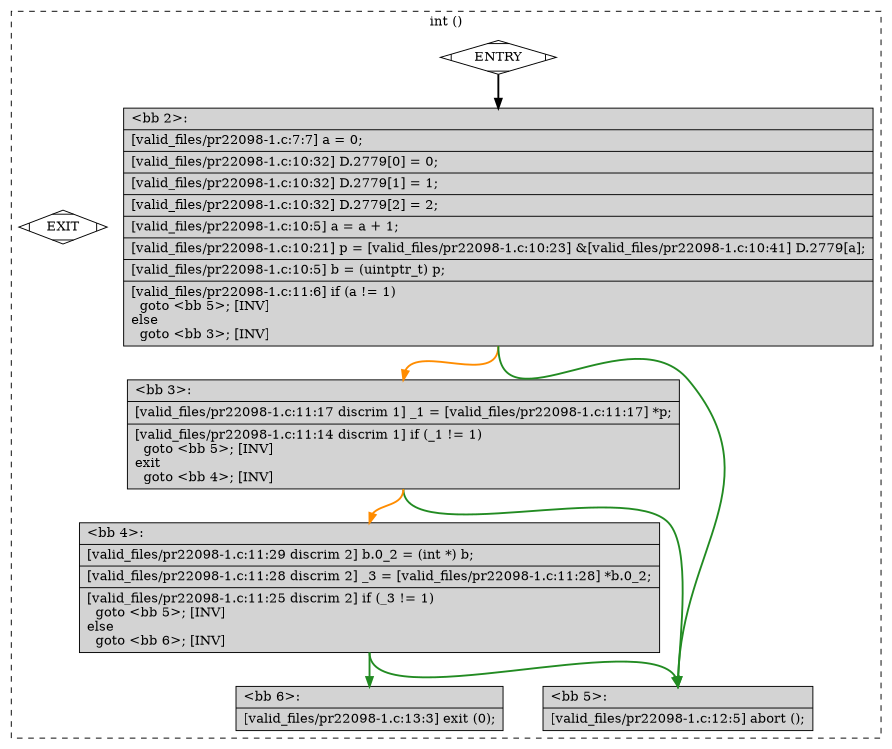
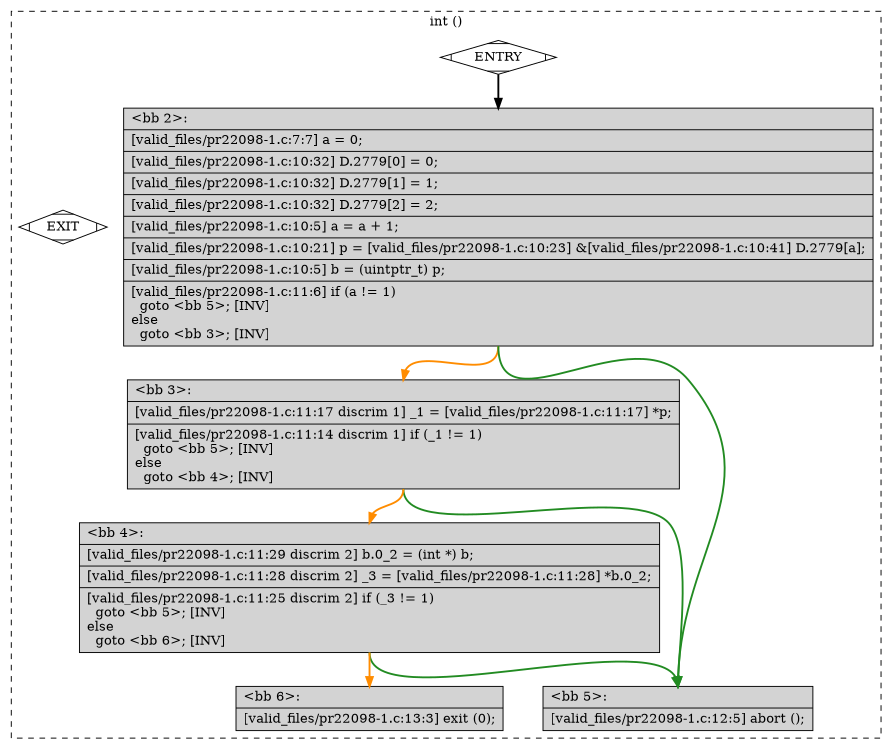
  digraph {
    node [fillcolor=lightgrey shape=record style=filled]
    edge [constraint=true headport=n style="solid,bold" tailport=s color=darkorange weight=10]
    n1 [fillcolor=white label=ENTRY shape=Mdiamond]
    n2 [fillcolor=white label=EXIT shape=Mdiamond]
    n3 [label="{\<bb\ 2\>:\l|[valid_files/pr22098-1.c:7:7]\ a\ =\ 0;\l|[valid_files/pr22098-1.c:10:32]\ D.2779[0]\ =\ 0;\l|[valid_files/pr22098-1.c:10:32]\ D.2779[1]\ =\ 1;\l|[valid_files/pr22098-1.c:10:32]\ D.2779[2]\ =\ 2;\l|[valid_files/pr22098-1.c:10:5]\ a\ =\ a\ +\ 1;\l|[valid_files/pr22098-1.c:10:21]\ p\ =\ [valid_files/pr22098-1.c:10:23]\ &[valid_files/pr22098-1.c:10:41]\ D.2779[a];\l|[valid_files/pr22098-1.c:10:5]\ b\ =\ (uintptr_t)\ p;\l|[valid_files/pr22098-1.c:11:6]\ if\ (a\ !=\ 1)\l\ \ goto\ \<bb\ 5\>;\ [INV]\lelse\l\ \ goto\ \<bb\ 3\>;\ [INV]\l}"]
-   n4 [label="{\<bb\ 3\>:\l|[valid_files/pr22098-1.c:11:17\ discrim\ 1]\ _1\ =\ [valid_files/pr22098-1.c:11:17]\ *p;\l|[valid_files/pr22098-1.c:11:14\ discrim\ 1]\ if\ (_1\ !=\ 1)\l\ \ goto\ \<bb\ 5\>;\ [INV]\lexit\l\ \ goto\ \<bb\ 4\>;\ [INV]\l}"]
+   n4 [label="{\<bb\ 3\>:\l|[valid_files/pr22098-1.c:11:17\ discrim\ 1]\ _1\ =\ [valid_files/pr22098-1.c:11:17]\ *p;\l|[valid_files/pr22098-1.c:11:14\ discrim\ 1]\ if\ (_1\ !=\ 1)\l\ \ goto\ \<bb\ 5\>;\ [INV]\lelse\l\ \ goto\ \<bb\ 4\>;\ [INV]\l}"]
    n5 [label="{\<bb\ 5\>:\l|[valid_files/pr22098-1.c:12:5]\ abort\ ();\l}"]
    n6 [label="{\<bb\ 4\>:\l|[valid_files/pr22098-1.c:11:29\ discrim\ 2]\ b.0_2\ =\ (int\ *)\ b;\l|[valid_files/pr22098-1.c:11:28\ discrim\ 2]\ _3\ =\ [valid_files/pr22098-1.c:11:28]\ *b.0_2;\l|[valid_files/pr22098-1.c:11:25\ discrim\ 2]\ if\ (_3\ !=\ 1)\l\ \ goto\ \<bb\ 5\>;\ [INV]\lelse\l\ \ goto\ \<bb\ 6\>;\ [INV]\l}"]
    n7 [label="{\<bb\ 6\>:\l|[valid_files/pr22098-1.c:13:3]\ exit\ (0);\l}"]
    subgraph cluster_1 {
      color=black
      label="int ()"
      style=dashed
      n1
      n2
      n3
      n4
      n5
      n6
      n7
    }
    n1 -> n2 [style=invis color="" weight=""]
    n1 -> n3 [color=black weight=100]
    n3 -> n4
    n3 -> n5 [color=forestgreen]
    n4 -> n5 [color=forestgreen]
    n4 -> n6
    n6 -> n5 [color=forestgreen]
-   n6 -> n7 [color=forestgreen]
+   n6 -> n7
  }
